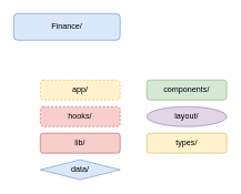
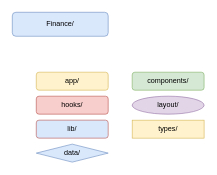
  <mxCell id="0" />
  <mxCell id="1" parent="0" />
  <mxCell id="2" value="Finance/" style="rounded=1;whiteSpace=wrap;html=1;fillColor=#dae8fc;strokeColor=#6c8ebf;" vertex="1" parent="1"><mxGeometry x="20" y="20" width="160" height="40" as="geometry" /></mxCell>
- <mxCell id="3" value="app/" style="rounded=1;whiteSpace=wrap;html=1;fillColor=#fff2cc;strokeColor=#d6b656;dashed=1;" vertex="1" parent="2"><mxGeometry x="40" y="100" width="120" height="30" as="geometry" /></mxCell>
+ <mxCell id="3" value="app/" style="rounded=1;whiteSpace=wrap;html=1;fillColor=#fff2cc;strokeColor=#d6b656;" vertex="1" parent="2"><mxGeometry x="40" y="100" width="120" height="30" as="geometry" /></mxCell>
  <mxCell id="4" value="components/" style="rounded=1;whiteSpace=wrap;html=1;fillColor=#d5e8d4;strokeColor=#82b366;" vertex="1" parent="2"><mxGeometry x="200" y="100" width="120" height="30" as="geometry" /></mxCell>
- <mxCell id="5" value="hooks/" style="rounded=1;whiteSpace=wrap;html=1;fillColor=#f8cecc;strokeColor=#b85450;dashed=1;" vertex="1" parent="2"><mxGeometry x="40" y="140" width="120" height="30" as="geometry" /></mxCell>
+ <mxCell id="5" value="hooks/" style="rounded=1;whiteSpace=wrap;html=1;fillColor=#f8cecc;strokeColor=#b85450;" vertex="1" parent="2"><mxGeometry x="40" y="140" width="120" height="30" as="geometry" /></mxCell>
  <mxCell id="6" value="layout/" style="ellipse;whiteSpace=wrap;html=1;fillColor=#e1d5e7;strokeColor=#9673a6;" vertex="1" parent="2"><mxGeometry x="200" y="140" width="120" height="30" as="geometry" /></mxCell>
- <mxCell id="7" value="lib/" style="rounded=1;whiteSpace=wrap;html=1;fillColor=#f8cecc;strokeColor=#b85450;" vertex="1" parent="2"><mxGeometry x="40" y="180" width="120" height="30" as="geometry" /></mxCell>
- <mxCell id="8" value="types/" style="rounded=1;whiteSpace=wrap;html=1;fillColor=#fff2cc;strokeColor=#d6b656;" vertex="1" parent="2"><mxGeometry x="200" y="180" width="120" height="30" as="geometry" /></mxCell>
+ <mxCell id="7" value="lib/" style="rounded=1;whiteSpace=wrap;html=1;fillColor=#dae8fc;strokeColor=#b85450;" vertex="1" parent="2"><mxGeometry x="40" y="180" width="120" height="30" as="geometry" /></mxCell>
+ <mxCell id="8" value="types/" style="whiteSpace=wrap;html=1;fillColor=#fff2cc;strokeColor=#d6b656;rounded=0;" vertex="1" parent="2"><mxGeometry x="200" y="180" width="120" height="30" as="geometry" /></mxCell>
  <mxCell id="9" value="data/" style="rhombus;whiteSpace=wrap;html=1;fillColor=#dae8fc;strokeColor=#6c8ebf;" vertex="1" parent="2"><mxGeometry x="40" y="220" width="120" height="30" as="geometry" /></mxCell>
